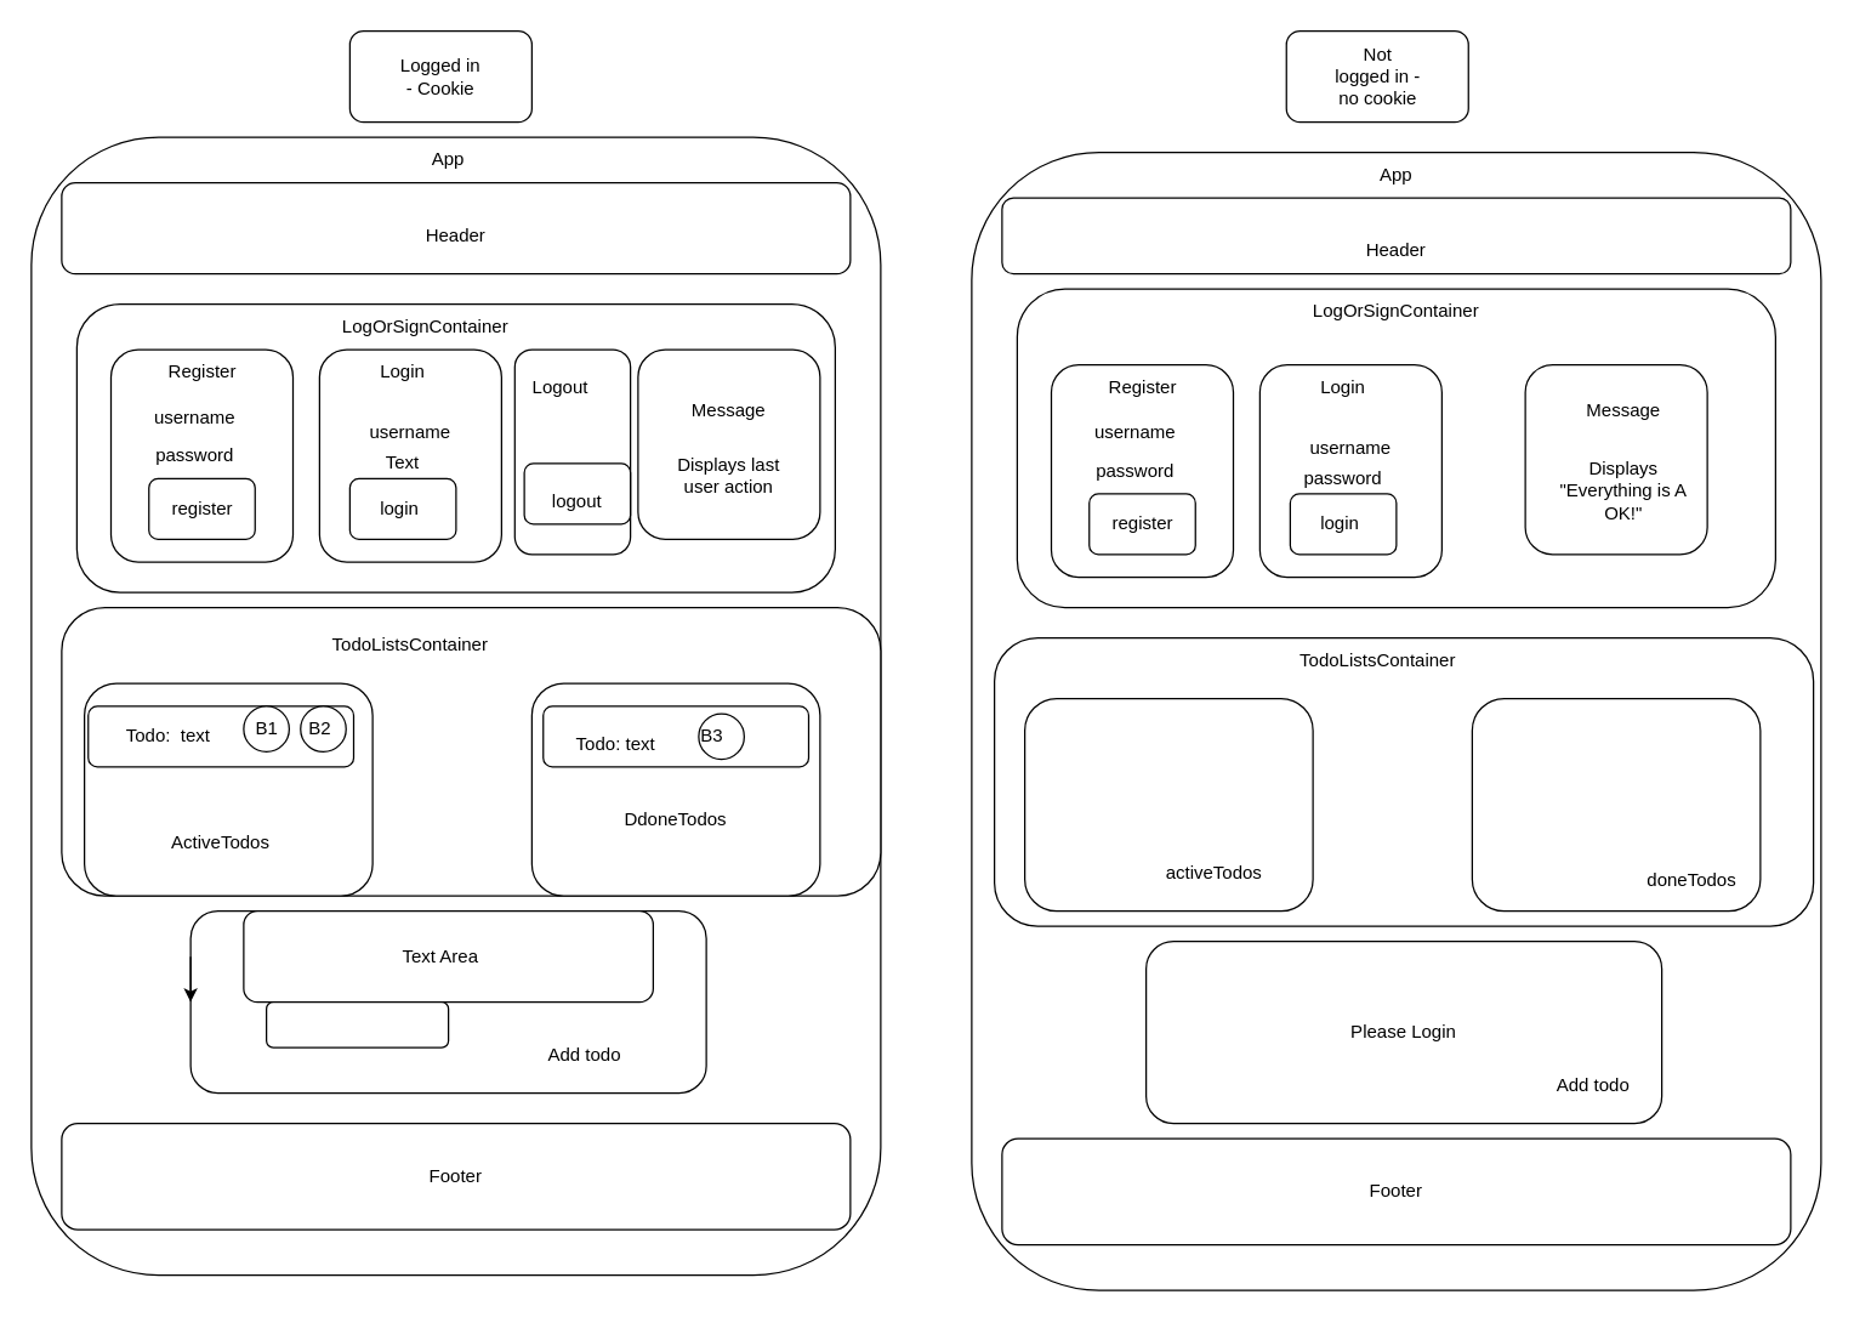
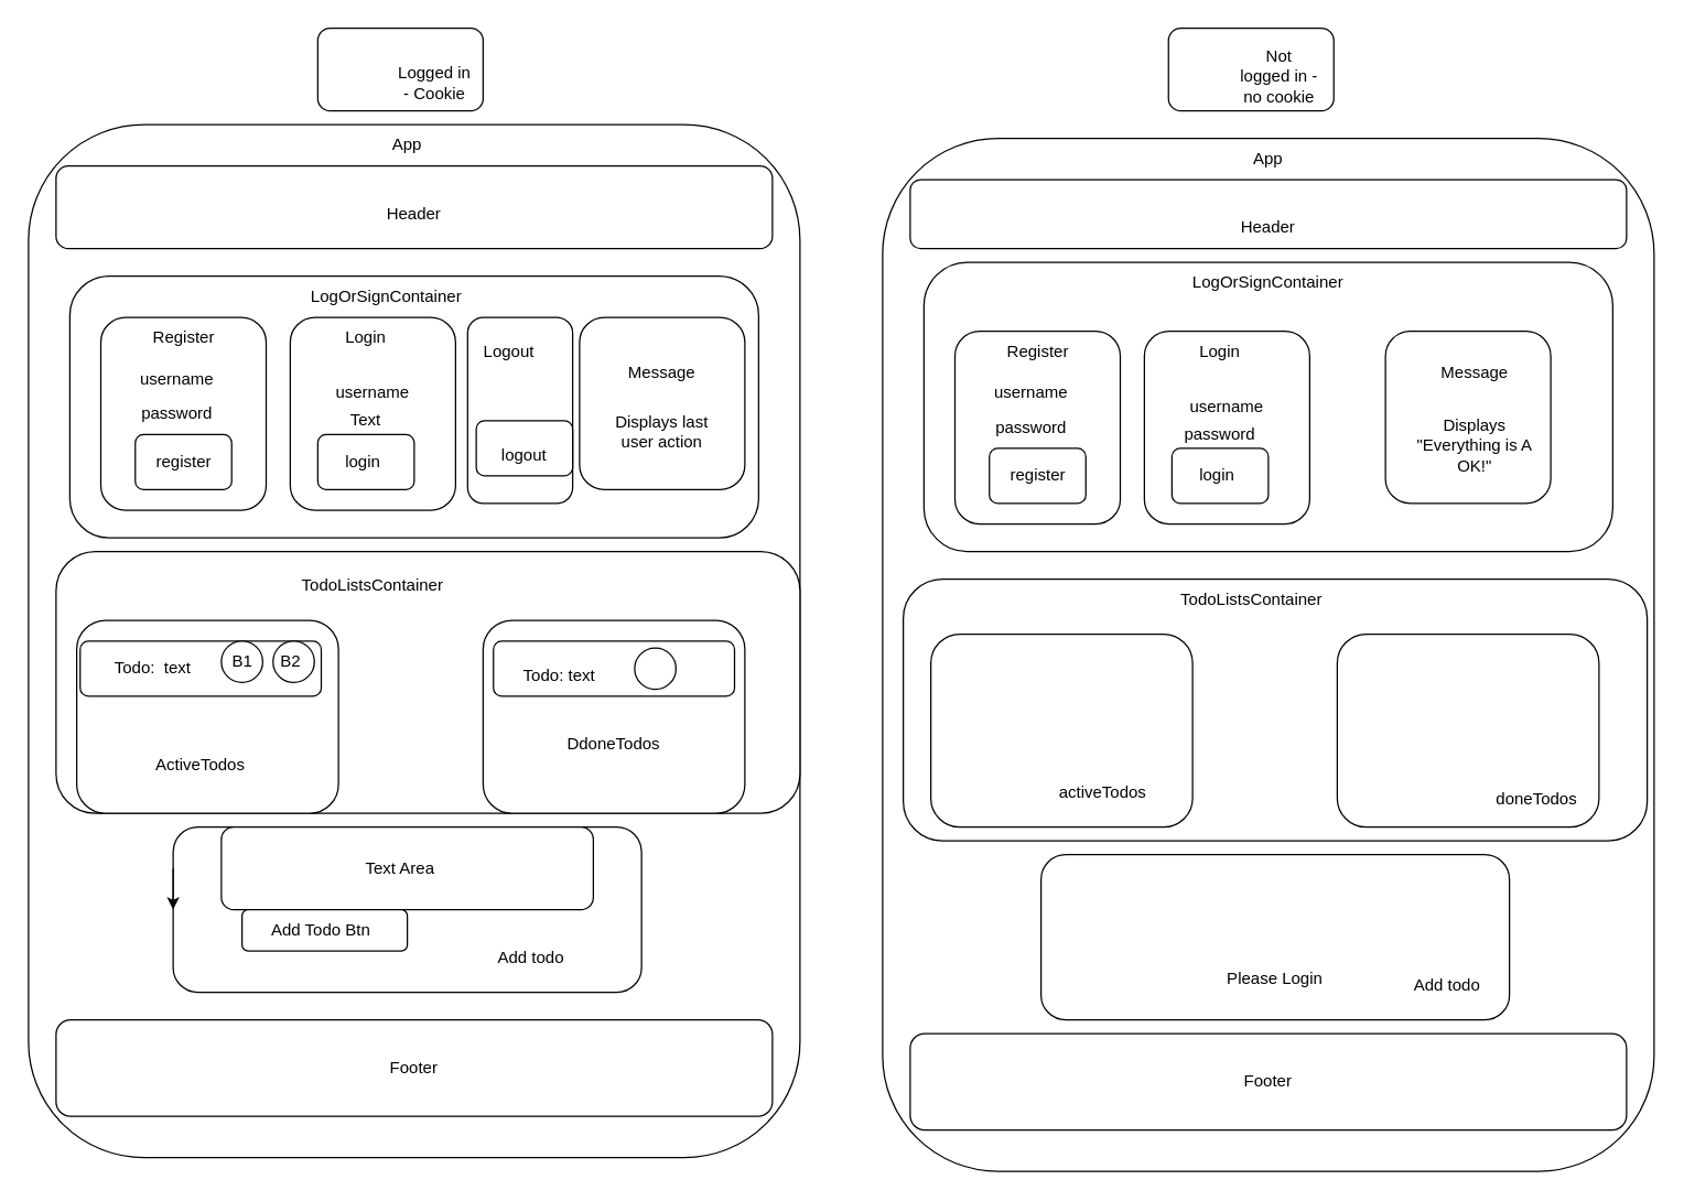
  <mxCell id="0" />
  <mxCell id="1" parent="0" />
  <mxCell id="2" value="" style="rounded=1;whiteSpace=wrap;html=1;" vertex="1" parent="1"><mxGeometry x="640" y="100" width="560" height="750" as="geometry" /></mxCell>
  <mxCell id="3" value="" style="rounded=1;whiteSpace=wrap;html=1;" vertex="1" parent="1"><mxGeometry x="655" y="420" width="540" height="190" as="geometry" /></mxCell>
  <mxCell id="4" value="" style="rounded=1;whiteSpace=wrap;html=1;" parent="1" vertex="1"><mxGeometry x="20" y="90" width="560" height="750" as="geometry" /></mxCell>
  <mxCell id="5" value="" style="rounded=1;whiteSpace=wrap;html=1;" vertex="1" parent="1"><mxGeometry x="40" y="400" width="540" height="190" as="geometry" /></mxCell>
  <mxCell id="6" value="" style="rounded=1;whiteSpace=wrap;html=1;" parent="1" vertex="1"><mxGeometry x="40" y="120" width="520" height="60" as="geometry" /></mxCell>
  <mxCell id="7" value="Header" style="text;html=1;strokeColor=none;fillColor=none;align=center;verticalAlign=middle;whiteSpace=wrap;rounded=0;" parent="1" vertex="1"><mxGeometry x="270" y="140" width="60" height="30" as="geometry" /></mxCell>
  <mxCell id="8" value="" style="rounded=1;whiteSpace=wrap;html=1;" parent="1" vertex="1"><mxGeometry x="40" y="740" width="520" height="70" as="geometry" /></mxCell>
  <mxCell id="9" value="Footer" style="text;html=1;strokeColor=none;fillColor=none;align=center;verticalAlign=middle;whiteSpace=wrap;rounded=0;" parent="1" vertex="1"><mxGeometry x="270" y="760" width="60" height="30" as="geometry" /></mxCell>
  <mxCell id="10" value="" style="rounded=1;whiteSpace=wrap;html=1;" parent="1" vertex="1"><mxGeometry x="55" y="450" width="190" height="140" as="geometry" /></mxCell>
  <mxCell id="11" value="ActiveTodos" style="text;html=1;strokeColor=none;fillColor=none;align=center;verticalAlign=middle;whiteSpace=wrap;rounded=0;" parent="1" vertex="1"><mxGeometry x="115" y="540" width="60" height="30" as="geometry" /></mxCell>
  <mxCell id="12" value="" style="rounded=1;whiteSpace=wrap;html=1;" parent="1" vertex="1"><mxGeometry x="350" y="450" width="190" height="140" as="geometry" /></mxCell>
  <mxCell id="13" value="DdoneTodos" style="text;html=1;strokeColor=none;fillColor=none;align=center;verticalAlign=middle;whiteSpace=wrap;rounded=0;" parent="1" vertex="1"><mxGeometry x="415" y="525" width="60" height="30" as="geometry" /></mxCell>
  <mxCell id="14" value="" style="rounded=1;whiteSpace=wrap;html=1;" parent="1" vertex="1"><mxGeometry x="57.5" y="465" width="175" height="40" as="geometry" /></mxCell>
  <mxCell id="15" value="Todo:&amp;nbsp; text" style="text;html=1;strokeColor=none;fillColor=none;align=center;verticalAlign=middle;whiteSpace=wrap;rounded=0;" parent="1" vertex="1"><mxGeometry x="62.5" y="470" width="95" height="30" as="geometry" /></mxCell>
  <mxCell id="16" value="" style="ellipse;whiteSpace=wrap;html=1;aspect=fixed;" parent="1" vertex="1"><mxGeometry x="160" y="465" width="30" height="30" as="geometry" /></mxCell>
  <mxCell id="17" value="" style="ellipse;whiteSpace=wrap;html=1;aspect=fixed;" parent="1" vertex="1"><mxGeometry x="197.5" y="465" width="30" height="30" as="geometry" /></mxCell>
  <mxCell id="18" value="B1" style="text;html=1;strokeColor=none;fillColor=none;align=center;verticalAlign=middle;whiteSpace=wrap;rounded=0;" parent="1" vertex="1"><mxGeometry x="157.5" y="465" width="35" height="30" as="geometry" /></mxCell>
  <mxCell id="19" value="B2" style="text;html=1;strokeColor=none;fillColor=none;align=center;verticalAlign=middle;whiteSpace=wrap;rounded=0;" parent="1" vertex="1"><mxGeometry x="192.5" y="465" width="35" height="30" as="geometry" /></mxCell>
  <mxCell id="20" value="" style="rounded=1;whiteSpace=wrap;html=1;" parent="1" vertex="1"><mxGeometry x="357.5" y="465" width="175" height="40" as="geometry" /></mxCell>
  <mxCell id="21" value="Todo: text" style="text;html=1;strokeColor=none;fillColor=none;align=center;verticalAlign=middle;whiteSpace=wrap;rounded=0;" parent="1" vertex="1"><mxGeometry x="357.5" y="475" width="95" height="30" as="geometry" /></mxCell>
  <mxCell id="22" value="" style="ellipse;whiteSpace=wrap;html=1;aspect=fixed;" parent="1" vertex="1"><mxGeometry x="460" y="470" width="30" height="30" as="geometry" /></mxCell>
- <mxCell id="23" value="B3&lt;span style=&quot;white-space: pre;&quot;&gt;&#09;&lt;/span&gt;" style="text;html=1;strokeColor=none;fillColor=none;align=center;verticalAlign=middle;whiteSpace=wrap;rounded=0;" parent="1" vertex="1"><mxGeometry x="460" y="470" width="30" height="30" as="geometry" /></mxCell>
  <mxCell id="24" value="" style="rounded=1;whiteSpace=wrap;html=1;" parent="1" vertex="1"><mxGeometry x="125" y="600" width="340" height="120" as="geometry" /></mxCell>
  <mxCell id="25" value="Add todo" style="text;html=1;strokeColor=none;fillColor=none;align=center;verticalAlign=middle;whiteSpace=wrap;rounded=0;" parent="1" vertex="1"><mxGeometry x="355" y="680" width="60" height="30" as="geometry" /></mxCell>
  <mxCell id="26" value="" style="rounded=1;whiteSpace=wrap;html=1;" parent="1" vertex="1"><mxGeometry x="160" y="600" width="270" height="60" as="geometry" /></mxCell>
  <mxCell id="27" value="Text Area" style="text;html=1;strokeColor=none;fillColor=none;align=center;verticalAlign=middle;whiteSpace=wrap;rounded=0;" parent="1" vertex="1"><mxGeometry x="260" y="615" width="60" height="30" as="geometry" /></mxCell>
  <mxCell id="28" value="" style="rounded=1;whiteSpace=wrap;html=1;" parent="1" vertex="1"><mxGeometry x="175" y="660" width="120" height="30" as="geometry" /></mxCell>
+ <mxCell id="29" value="Add Todo Btn" style="text;html=1;strokeColor=none;fillColor=none;align=center;verticalAlign=middle;whiteSpace=wrap;rounded=0;" parent="1" vertex="1"><mxGeometry x="175" y="660" width="115" height="30" as="geometry" /></mxCell>
  <mxCell id="30" style="edgeStyle=none;html=1;exitX=0;exitY=0.25;exitDx=0;exitDy=0;entryX=0;entryY=0.5;entryDx=0;entryDy=0;" edge="1" parent="1" source="24" target="24"><mxGeometry relative="1" as="geometry" /></mxCell>
  <mxCell id="31" value="" style="rounded=1;whiteSpace=wrap;html=1;" vertex="1" parent="1"><mxGeometry x="50" y="200" width="500" height="190" as="geometry" /></mxCell>
  <mxCell id="32" value="" style="rounded=1;whiteSpace=wrap;html=1;" vertex="1" parent="1"><mxGeometry x="72.5" y="230" width="120" height="140" as="geometry" /></mxCell>
  <mxCell id="33" value="Register" style="text;html=1;strokeColor=none;fillColor=none;align=center;verticalAlign=middle;whiteSpace=wrap;rounded=0;" vertex="1" parent="1"><mxGeometry x="102.5" y="230" width="60" height="30" as="geometry" /></mxCell>
  <mxCell id="34" value="username" style="text;html=1;strokeColor=none;fillColor=none;align=center;verticalAlign=middle;whiteSpace=wrap;rounded=0;" vertex="1" parent="1"><mxGeometry x="97.5" y="260" width="60" height="30" as="geometry" /></mxCell>
  <mxCell id="35" value="password" style="text;html=1;strokeColor=none;fillColor=none;align=center;verticalAlign=middle;whiteSpace=wrap;rounded=0;" vertex="1" parent="1"><mxGeometry x="97.5" y="285" width="60" height="30" as="geometry" /></mxCell>
  <mxCell id="36" value="" style="rounded=1;whiteSpace=wrap;html=1;" vertex="1" parent="1"><mxGeometry x="97.5" y="315" width="70" height="40" as="geometry" /></mxCell>
  <mxCell id="37" value="register" style="text;html=1;strokeColor=none;fillColor=none;align=center;verticalAlign=middle;whiteSpace=wrap;rounded=0;" vertex="1" parent="1"><mxGeometry x="102.5" y="320" width="60" height="30" as="geometry" /></mxCell>
  <mxCell id="38" value="" style="rounded=1;whiteSpace=wrap;html=1;" vertex="1" parent="1"><mxGeometry x="210" y="230" width="120" height="140" as="geometry" /></mxCell>
  <mxCell id="39" value="Login" style="text;html=1;strokeColor=none;fillColor=none;align=center;verticalAlign=middle;whiteSpace=wrap;rounded=0;" vertex="1" parent="1"><mxGeometry x="235" y="230" width="60" height="30" as="geometry" /></mxCell>
  <mxCell id="40" value="username" style="text;html=1;strokeColor=none;fillColor=none;align=center;verticalAlign=middle;whiteSpace=wrap;rounded=0;" vertex="1" parent="1"><mxGeometry x="240" y="270" width="60" height="30" as="geometry" /></mxCell>
  <mxCell id="41" value="Text" style="text;html=1;strokeColor=none;fillColor=none;align=center;verticalAlign=middle;whiteSpace=wrap;rounded=0;" vertex="1" parent="1"><mxGeometry x="235" y="290" width="60" height="30" as="geometry" /></mxCell>
  <mxCell id="42" value="" style="rounded=1;whiteSpace=wrap;html=1;" vertex="1" parent="1"><mxGeometry x="230" y="315" width="70" height="40" as="geometry" /></mxCell>
  <mxCell id="43" value="login" style="text;html=1;strokeColor=none;fillColor=none;align=center;verticalAlign=middle;whiteSpace=wrap;rounded=0;" vertex="1" parent="1"><mxGeometry x="232.5" y="320" width="60" height="30" as="geometry" /></mxCell>
  <mxCell id="44" value="" style="rounded=1;whiteSpace=wrap;html=1;" vertex="1" parent="1"><mxGeometry x="660" y="130" width="520" height="50" as="geometry" /></mxCell>
  <mxCell id="45" value="Header" style="text;html=1;strokeColor=none;fillColor=none;align=center;verticalAlign=middle;whiteSpace=wrap;rounded=0;" vertex="1" parent="1"><mxGeometry x="890" y="150" width="60" height="30" as="geometry" /></mxCell>
  <mxCell id="46" value="" style="rounded=1;whiteSpace=wrap;html=1;" vertex="1" parent="1"><mxGeometry x="660" y="750" width="520" height="70" as="geometry" /></mxCell>
  <mxCell id="47" value="Footer" style="text;html=1;strokeColor=none;fillColor=none;align=center;verticalAlign=middle;whiteSpace=wrap;rounded=0;" vertex="1" parent="1"><mxGeometry x="890" y="770" width="60" height="30" as="geometry" /></mxCell>
  <mxCell id="48" value="" style="rounded=1;whiteSpace=wrap;html=1;" vertex="1" parent="1"><mxGeometry x="675" y="460" width="190" height="140" as="geometry" /></mxCell>
  <mxCell id="49" value="activeTodos" style="text;html=1;strokeColor=none;fillColor=none;align=center;verticalAlign=middle;whiteSpace=wrap;rounded=0;" vertex="1" parent="1"><mxGeometry x="770" y="560" width="60" height="30" as="geometry" /></mxCell>
  <mxCell id="50" value="" style="rounded=1;whiteSpace=wrap;html=1;" vertex="1" parent="1"><mxGeometry x="970" y="460" width="190" height="140" as="geometry" /></mxCell>
  <mxCell id="51" value="" style="rounded=1;whiteSpace=wrap;html=1;" vertex="1" parent="1"><mxGeometry x="670" y="190" width="500" height="210" as="geometry" /></mxCell>
  <mxCell id="52" value="" style="rounded=1;whiteSpace=wrap;html=1;" vertex="1" parent="1"><mxGeometry x="692.5" y="240" width="120" height="140" as="geometry" /></mxCell>
  <mxCell id="53" value="Register" style="text;html=1;strokeColor=none;fillColor=none;align=center;verticalAlign=middle;whiteSpace=wrap;rounded=0;" vertex="1" parent="1"><mxGeometry x="722.5" y="240" width="60" height="30" as="geometry" /></mxCell>
  <mxCell id="54" value="username" style="text;html=1;strokeColor=none;fillColor=none;align=center;verticalAlign=middle;whiteSpace=wrap;rounded=0;" vertex="1" parent="1"><mxGeometry x="717.5" y="270" width="60" height="30" as="geometry" /></mxCell>
  <mxCell id="55" value="password" style="text;html=1;strokeColor=none;fillColor=none;align=center;verticalAlign=middle;whiteSpace=wrap;rounded=0;" vertex="1" parent="1"><mxGeometry x="717.5" y="295" width="60" height="30" as="geometry" /></mxCell>
  <mxCell id="56" value="" style="rounded=1;whiteSpace=wrap;html=1;" vertex="1" parent="1"><mxGeometry x="717.5" y="325" width="70" height="40" as="geometry" /></mxCell>
  <mxCell id="57" value="register" style="text;html=1;strokeColor=none;fillColor=none;align=center;verticalAlign=middle;whiteSpace=wrap;rounded=0;" vertex="1" parent="1"><mxGeometry x="722.5" y="330" width="60" height="30" as="geometry" /></mxCell>
  <mxCell id="58" value="" style="rounded=1;whiteSpace=wrap;html=1;" vertex="1" parent="1"><mxGeometry x="830" y="240" width="120" height="140" as="geometry" /></mxCell>
  <mxCell id="59" value="Login" style="text;html=1;strokeColor=none;fillColor=none;align=center;verticalAlign=middle;whiteSpace=wrap;rounded=0;" vertex="1" parent="1"><mxGeometry x="855" y="240" width="60" height="30" as="geometry" /></mxCell>
  <mxCell id="60" value="username" style="text;html=1;strokeColor=none;fillColor=none;align=center;verticalAlign=middle;whiteSpace=wrap;rounded=0;" vertex="1" parent="1"><mxGeometry x="860" y="280" width="60" height="30" as="geometry" /></mxCell>
  <mxCell id="61" value="password" style="text;html=1;strokeColor=none;fillColor=none;align=center;verticalAlign=middle;whiteSpace=wrap;rounded=0;" vertex="1" parent="1"><mxGeometry x="855" y="300" width="60" height="30" as="geometry" /></mxCell>
  <mxCell id="62" value="" style="rounded=1;whiteSpace=wrap;html=1;" vertex="1" parent="1"><mxGeometry x="850" y="325" width="70" height="40" as="geometry" /></mxCell>
  <mxCell id="63" value="login" style="text;html=1;strokeColor=none;fillColor=none;align=center;verticalAlign=middle;whiteSpace=wrap;rounded=0;" vertex="1" parent="1"><mxGeometry x="852.5" y="330" width="60" height="30" as="geometry" /></mxCell>
  <mxCell id="64" value="" style="rounded=1;whiteSpace=wrap;html=1;" vertex="1" parent="1"><mxGeometry x="420" y="230" width="120" height="125" as="geometry" /></mxCell>
  <mxCell id="65" value="Message" style="text;html=1;strokeColor=none;fillColor=none;align=center;verticalAlign=middle;whiteSpace=wrap;rounded=0;" vertex="1" parent="1"><mxGeometry x="450" y="255" width="60" height="30" as="geometry" /></mxCell>
  <mxCell id="66" value="Displays last user action" style="text;html=1;strokeColor=none;fillColor=none;align=center;verticalAlign=middle;whiteSpace=wrap;rounded=0;" vertex="1" parent="1"><mxGeometry x="436.25" y="280" width="87.5" height="65" as="geometry" /></mxCell>
  <mxCell id="67" value="" style="rounded=1;whiteSpace=wrap;html=1;" vertex="1" parent="1"><mxGeometry x="755" y="620" width="340" height="120" as="geometry" /></mxCell>
- <mxCell id="68" value="Please Login" style="text;html=1;strokeColor=none;fillColor=none;align=center;verticalAlign=middle;whiteSpace=wrap;rounded=0;" vertex="1" parent="1"><mxGeometry x="855" y="665" width="140" height="30" as="geometry" /></mxCell>
+ <mxCell id="68" value="Please Login" style="text;html=1;strokeColor=none;fillColor=none;align=center;verticalAlign=middle;whiteSpace=wrap;rounded=0;" vertex="1" parent="1"><mxGeometry x="855" y="695" width="140" height="30" as="geometry" /></mxCell>
  <mxCell id="69" value="" style="rounded=1;whiteSpace=wrap;html=1;" vertex="1" parent="1"><mxGeometry x="1005" y="240" width="120" height="125" as="geometry" /></mxCell>
  <mxCell id="70" value="Message" style="text;html=1;strokeColor=none;fillColor=none;align=center;verticalAlign=middle;whiteSpace=wrap;rounded=0;" vertex="1" parent="1"><mxGeometry x="1040" y="255" width="60" height="30" as="geometry" /></mxCell>
  <mxCell id="71" value="Displays &quot;Everything is A OK!&quot;" style="text;html=1;strokeColor=none;fillColor=none;align=center;verticalAlign=middle;whiteSpace=wrap;rounded=0;" vertex="1" parent="1"><mxGeometry x="1026.25" y="290" width="87.5" height="65" as="geometry" /></mxCell>
  <mxCell id="72" value="" style="rounded=1;whiteSpace=wrap;html=1;" vertex="1" parent="1"><mxGeometry x="230" y="20" width="120" height="60" as="geometry" /></mxCell>
- <mxCell id="73" value="Logged in - Cookie" style="text;html=1;strokeColor=none;fillColor=none;align=center;verticalAlign=middle;whiteSpace=wrap;rounded=0;" vertex="1" parent="1"><mxGeometry x="260" y="35" width="60" height="30" as="geometry" /></mxCell>
+ <mxCell id="73" value="Logged in - Cookie" style="text;html=1;strokeColor=none;fillColor=none;align=center;verticalAlign=middle;whiteSpace=wrap;rounded=0;" vertex="1" parent="1"><mxGeometry x="285" y="45" width="60" height="30" as="geometry" /></mxCell>
  <mxCell id="74" value="" style="rounded=1;whiteSpace=wrap;html=1;" vertex="1" parent="1"><mxGeometry x="847.5" y="20" width="120" height="60" as="geometry" /></mxCell>
- <mxCell id="75" value="Not logged in - no cookie" style="text;html=1;strokeColor=none;fillColor=none;align=center;verticalAlign=middle;whiteSpace=wrap;rounded=0;" vertex="1" parent="1"><mxGeometry x="877.5" y="35" width="60" height="30" as="geometry" /></mxCell>
+ <mxCell id="75" value="Not logged in - no cookie" style="text;html=1;strokeColor=none;fillColor=none;align=center;verticalAlign=middle;whiteSpace=wrap;rounded=0;" vertex="1" parent="1"><mxGeometry x="897.5" y="40" width="60" height="30" as="geometry" /></mxCell>
  <mxCell id="76" value="TodoListsContainer" style="text;html=1;strokeColor=none;fillColor=none;align=center;verticalAlign=middle;whiteSpace=wrap;rounded=0;" vertex="1" parent="1"><mxGeometry x="240" y="410" width="60" height="30" as="geometry" /></mxCell>
  <mxCell id="77" value="TodoListsContainer" style="text;html=1;strokeColor=none;fillColor=none;align=center;verticalAlign=middle;whiteSpace=wrap;rounded=0;" vertex="1" parent="1"><mxGeometry x="877.5" y="420" width="60" height="30" as="geometry" /></mxCell>
  <mxCell id="78" value="doneTodos" style="text;html=1;strokeColor=none;fillColor=none;align=center;verticalAlign=middle;whiteSpace=wrap;rounded=0;" vertex="1" parent="1"><mxGeometry x="1085" y="565" width="60" height="30" as="geometry" /></mxCell>
  <mxCell id="79" value="LogOrSignContainer" style="text;html=1;strokeColor=none;fillColor=none;align=center;verticalAlign=middle;whiteSpace=wrap;rounded=0;" vertex="1" parent="1"><mxGeometry x="250" y="200" width="60" height="30" as="geometry" /></mxCell>
  <mxCell id="80" value="LogOrSignContainer" style="text;html=1;strokeColor=none;fillColor=none;align=center;verticalAlign=middle;whiteSpace=wrap;rounded=0;" vertex="1" parent="1"><mxGeometry x="890" y="190" width="60" height="30" as="geometry" /></mxCell>
  <mxCell id="81" value="App" style="text;html=1;strokeColor=none;fillColor=none;align=center;verticalAlign=middle;whiteSpace=wrap;rounded=0;" vertex="1" parent="1"><mxGeometry x="265" y="90" width="60" height="30" as="geometry" /></mxCell>
  <mxCell id="82" value="App" style="text;html=1;strokeColor=none;fillColor=none;align=center;verticalAlign=middle;whiteSpace=wrap;rounded=0;" vertex="1" parent="1"><mxGeometry x="890" y="100" width="60" height="30" as="geometry" /></mxCell>
  <mxCell id="83" value="Add todo" style="text;html=1;strokeColor=none;fillColor=none;align=center;verticalAlign=middle;whiteSpace=wrap;rounded=0;" vertex="1" parent="1"><mxGeometry x="1020" y="700" width="60" height="30" as="geometry" /></mxCell>
  <mxCell id="84" value="" style="rounded=1;whiteSpace=wrap;html=1;" vertex="1" parent="1"><mxGeometry x="338.75" y="230" width="76.25" height="135" as="geometry" /></mxCell>
  <mxCell id="85" value="Logout" style="text;html=1;strokeColor=none;fillColor=none;align=center;verticalAlign=middle;whiteSpace=wrap;rounded=0;" vertex="1" parent="1"><mxGeometry x="338.75" y="240" width="60" height="30" as="geometry" /></mxCell>
  <mxCell id="86" value="" style="rounded=1;whiteSpace=wrap;html=1;" vertex="1" parent="1"><mxGeometry x="345" y="305" width="70" height="40" as="geometry" /></mxCell>
  <mxCell id="87" value="logout" style="text;html=1;strokeColor=none;fillColor=none;align=center;verticalAlign=middle;whiteSpace=wrap;rounded=0;" vertex="1" parent="1"><mxGeometry x="350" y="315" width="60" height="30" as="geometry" /></mxCell>
